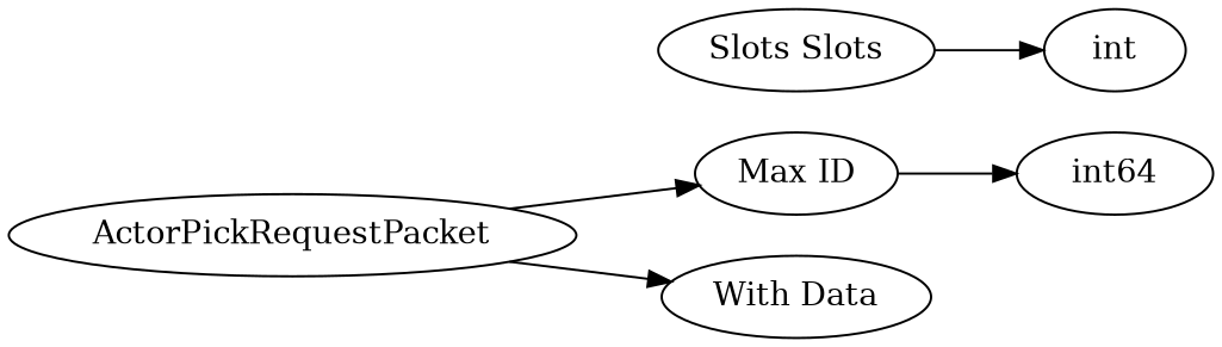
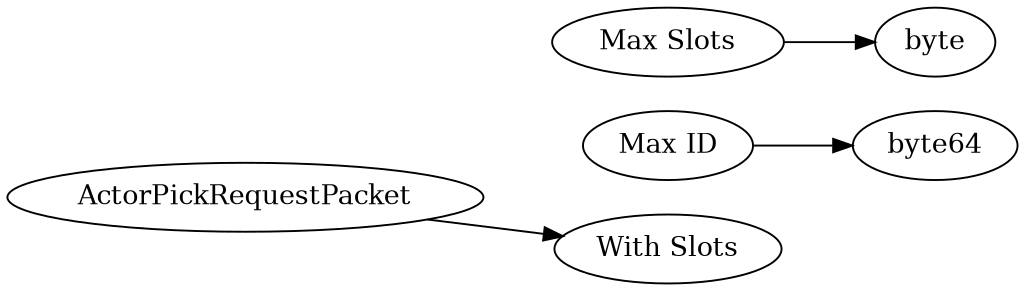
  digraph {
    rankdir=LR
-   n1 [label=int64]
-   n2 [label=int]
+   n1 [label=byte64]
+   n2 [label=byte]
    n3 [label=ActorPickRequestPacket]
    n4 [label="Max ID"]
-   n5 [label="With Data"]
-   n6 [label="Slots Slots"]
+   n5 [label="With Slots"]
+   n6 [label="Max Slots"]
    subgraph sub_1 {
      rank=max
      n1
      n2
    }
-   n3 -> n4
    n3 -> n5
    n4 -> n1
    n6 -> n2
  }
